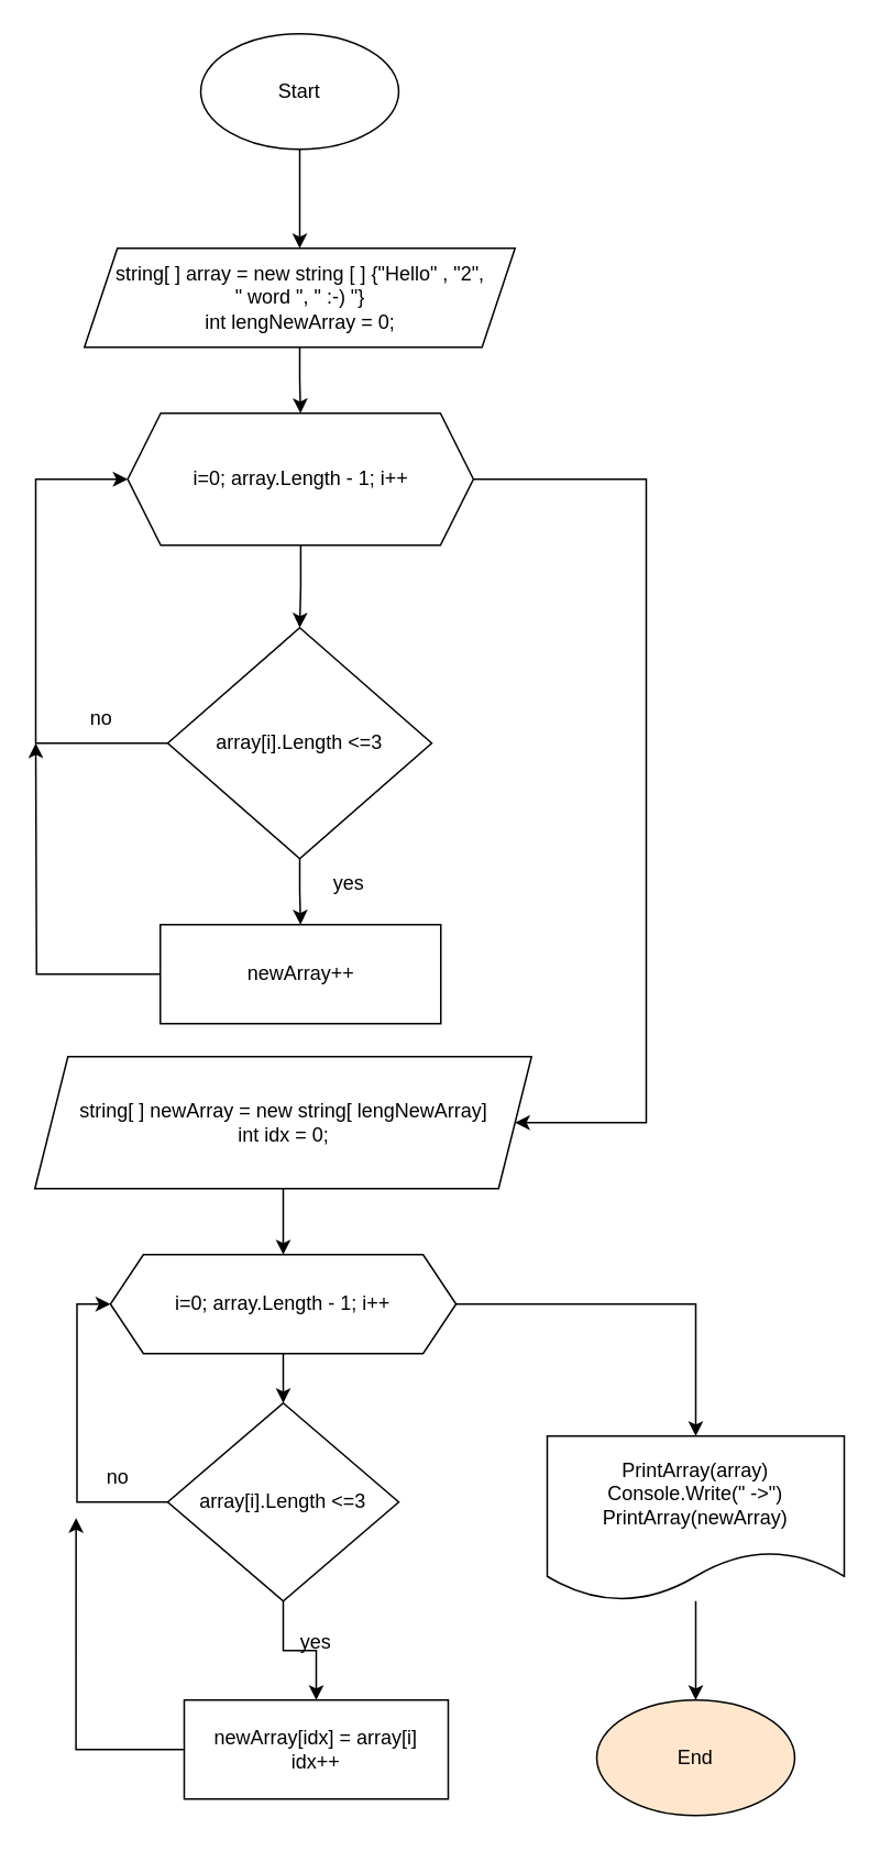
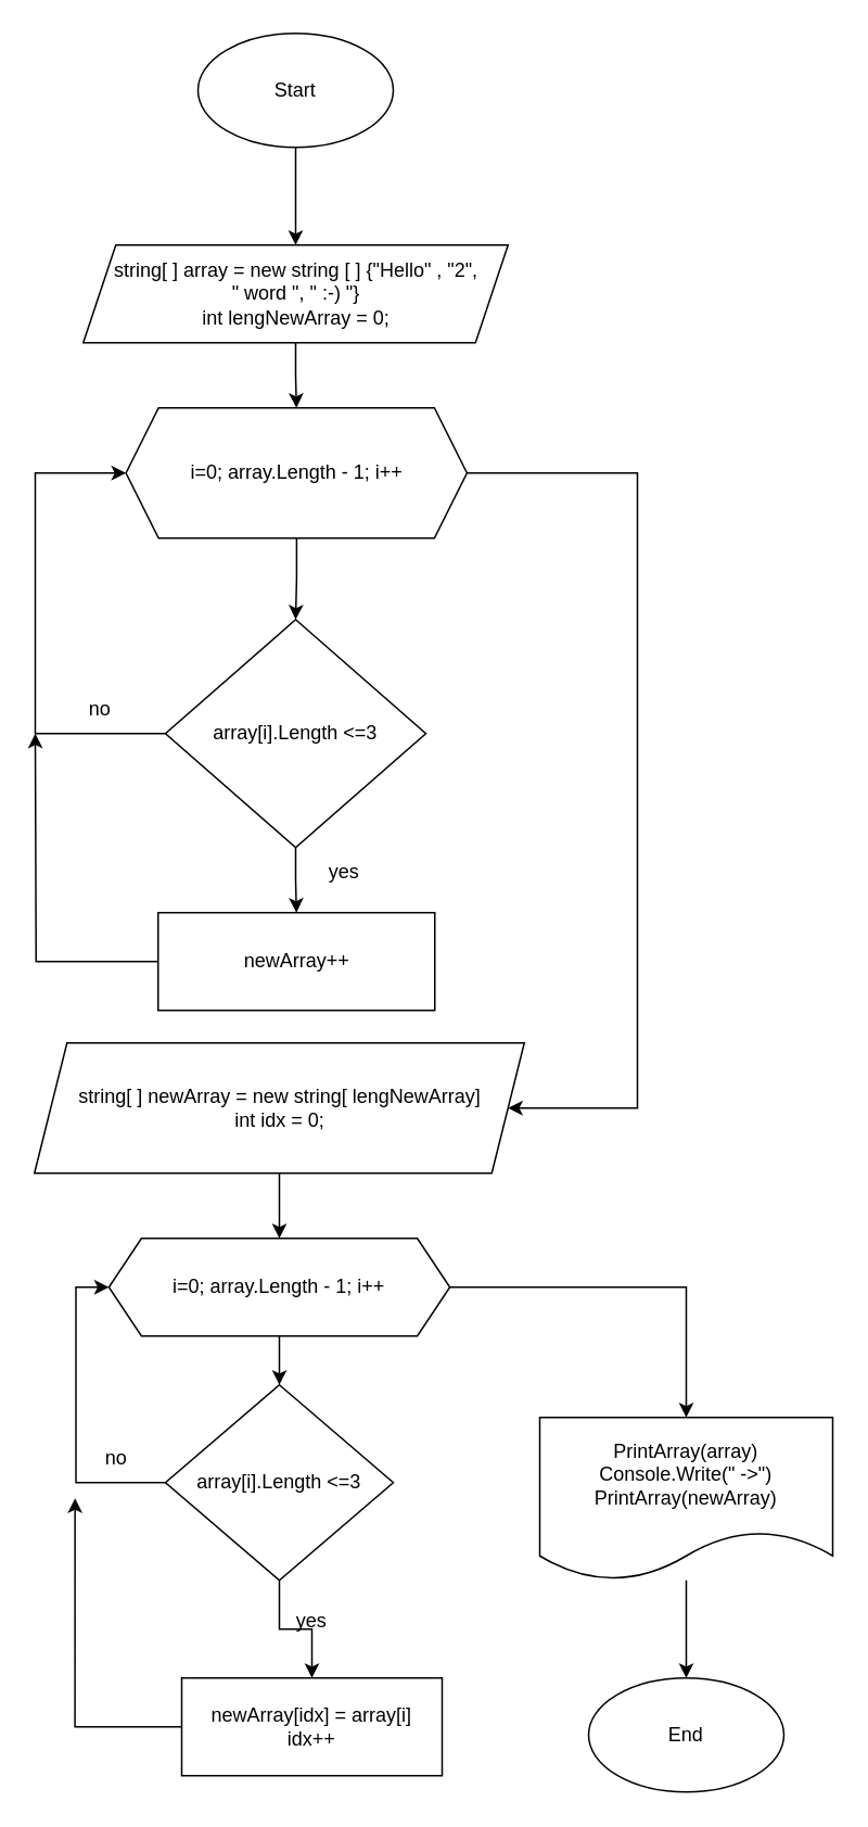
  <mxCell id="0" />
  <mxCell id="1" parent="0" />
  <mxCell id="2" style="edgeStyle=orthogonalEdgeStyle;rounded=0;orthogonalLoop=1;jettySize=auto;html=1;" edge="1" parent="1" source="3" target="5"><mxGeometry relative="1" as="geometry" /></mxCell>
  <mxCell id="3" value="Start" style="ellipse;whiteSpace=wrap;html=1;" vertex="1" parent="1"><mxGeometry x="121" y="20" width="120" height="70" as="geometry" /></mxCell>
  <mxCell id="4" style="edgeStyle=orthogonalEdgeStyle;rounded=0;orthogonalLoop=1;jettySize=auto;html=1;entryX=0.5;entryY=0;entryDx=0;entryDy=0;" edge="1" parent="1" source="5" target="8"><mxGeometry relative="1" as="geometry" /></mxCell>
  <mxCell id="5" value="string[ ] array = new string [ ] {&quot;Hello&quot; , &quot;2&quot;,&lt;br&gt;&quot; word &quot;, &quot; :-) &quot;}&lt;br&gt;int lengNewArray = 0;" style="shape=parallelogram;perimeter=parallelogramPerimeter;whiteSpace=wrap;html=1;fixedSize=1;" vertex="1" parent="1"><mxGeometry x="50.5" y="150" width="261" height="60" as="geometry" /></mxCell>
  <mxCell id="6" style="edgeStyle=orthogonalEdgeStyle;rounded=0;orthogonalLoop=1;jettySize=auto;html=1;entryX=0.5;entryY=0;entryDx=0;entryDy=0;" edge="1" parent="1" source="8" target="11"><mxGeometry relative="1" as="geometry" /></mxCell>
  <mxCell id="7" style="edgeStyle=orthogonalEdgeStyle;rounded=0;orthogonalLoop=1;jettySize=auto;html=1;entryX=1;entryY=0.5;entryDx=0;entryDy=0;" edge="1" parent="1" source="8" target="16"><mxGeometry relative="1" as="geometry"><Array as="points"><mxPoint x="391" y="290" /><mxPoint x="391" y="680" /></Array></mxGeometry></mxCell>
  <mxCell id="8" value="i=0; array.Length - 1; i++" style="shape=hexagon;perimeter=hexagonPerimeter2;whiteSpace=wrap;html=1;fixedSize=1;" vertex="1" parent="1"><mxGeometry x="76.75" y="250" width="209.5" height="80" as="geometry" /></mxCell>
  <mxCell id="9" style="edgeStyle=orthogonalEdgeStyle;rounded=0;orthogonalLoop=1;jettySize=auto;html=1;entryX=0;entryY=0.5;entryDx=0;entryDy=0;" edge="1" parent="1" source="11" target="8"><mxGeometry relative="1" as="geometry"><Array as="points"><mxPoint x="21" y="450" /><mxPoint x="21" y="290" /></Array></mxGeometry></mxCell>
  <mxCell id="10" style="edgeStyle=orthogonalEdgeStyle;rounded=0;orthogonalLoop=1;jettySize=auto;html=1;exitX=0.5;exitY=1;exitDx=0;exitDy=0;entryX=0.5;entryY=0;entryDx=0;entryDy=0;" edge="1" parent="1" source="11" target="14"><mxGeometry relative="1" as="geometry" /></mxCell>
  <mxCell id="11" value="array[i].Length &amp;lt;=3" style="rhombus;whiteSpace=wrap;html=1;" vertex="1" parent="1"><mxGeometry x="101" y="380" width="160" height="140" as="geometry" /></mxCell>
  <mxCell id="12" value="no" style="text;html=1;strokeColor=none;fillColor=none;align=center;verticalAlign=middle;whiteSpace=wrap;rounded=0;" vertex="1" parent="1"><mxGeometry x="31" y="420" width="60" height="30" as="geometry" /></mxCell>
  <mxCell id="13" style="edgeStyle=orthogonalEdgeStyle;rounded=0;orthogonalLoop=1;jettySize=auto;html=1;exitX=0;exitY=0.5;exitDx=0;exitDy=0;" edge="1" parent="1" source="14"><mxGeometry relative="1" as="geometry"><mxPoint x="21" y="450" as="targetPoint" /></mxGeometry></mxCell>
  <mxCell id="14" value="newArray++" style="rounded=0;whiteSpace=wrap;html=1;" vertex="1" parent="1"><mxGeometry x="96.5" y="560" width="170" height="60" as="geometry" /></mxCell>
  <mxCell id="15" style="edgeStyle=orthogonalEdgeStyle;rounded=0;orthogonalLoop=1;jettySize=auto;html=1;exitX=0.5;exitY=1;exitDx=0;exitDy=0;entryX=0.5;entryY=0;entryDx=0;entryDy=0;" edge="1" parent="1" source="16" target="20"><mxGeometry relative="1" as="geometry" /></mxCell>
  <mxCell id="16" value="string[ ] newArray = new string[ lengNewArray]&lt;br&gt;int idx = 0;" style="shape=parallelogram;perimeter=parallelogramPerimeter;whiteSpace=wrap;html=1;fixedSize=1;" vertex="1" parent="1"><mxGeometry x="20.5" y="640" width="301" height="80" as="geometry" /></mxCell>
  <mxCell id="17" value="yes" style="text;html=1;strokeColor=none;fillColor=none;align=center;verticalAlign=middle;whiteSpace=wrap;rounded=0;" vertex="1" parent="1"><mxGeometry x="181" y="520" width="60" height="30" as="geometry" /></mxCell>
  <mxCell id="18" style="edgeStyle=orthogonalEdgeStyle;rounded=0;orthogonalLoop=1;jettySize=auto;html=1;exitX=0.5;exitY=1;exitDx=0;exitDy=0;entryX=0.5;entryY=0;entryDx=0;entryDy=0;" edge="1" parent="1" source="20" target="23"><mxGeometry relative="1" as="geometry" /></mxCell>
  <mxCell id="19" style="edgeStyle=orthogonalEdgeStyle;rounded=0;orthogonalLoop=1;jettySize=auto;html=1;" edge="1" parent="1" source="20" target="29"><mxGeometry relative="1" as="geometry"><mxPoint x="441" y="910" as="targetPoint" /></mxGeometry></mxCell>
  <mxCell id="20" value="i=0; array.Length - 1; i++" style="shape=hexagon;perimeter=hexagonPerimeter2;whiteSpace=wrap;html=1;fixedSize=1;" vertex="1" parent="1"><mxGeometry x="66.25" y="760" width="209.5" height="60" as="geometry" /></mxCell>
  <mxCell id="21" style="edgeStyle=orthogonalEdgeStyle;rounded=0;orthogonalLoop=1;jettySize=auto;html=1;entryX=0;entryY=0.5;entryDx=0;entryDy=0;" edge="1" parent="1" source="23" target="20"><mxGeometry relative="1" as="geometry"><Array as="points"><mxPoint x="46" y="910" /><mxPoint x="46" y="790" /></Array></mxGeometry></mxCell>
  <mxCell id="22" style="edgeStyle=orthogonalEdgeStyle;rounded=0;orthogonalLoop=1;jettySize=auto;html=1;exitX=0.5;exitY=1;exitDx=0;exitDy=0;" edge="1" parent="1" source="23" target="26"><mxGeometry relative="1" as="geometry" /></mxCell>
  <mxCell id="23" value="array[i].Length &amp;lt;=3" style="rhombus;whiteSpace=wrap;html=1;" vertex="1" parent="1"><mxGeometry x="101" y="850" width="140" height="120" as="geometry" /></mxCell>
  <mxCell id="24" value="no" style="text;html=1;strokeColor=none;fillColor=none;align=center;verticalAlign=middle;whiteSpace=wrap;rounded=0;" vertex="1" parent="1"><mxGeometry x="41" y="880" width="60" height="30" as="geometry" /></mxCell>
  <mxCell id="25" style="edgeStyle=orthogonalEdgeStyle;rounded=0;orthogonalLoop=1;jettySize=auto;html=1;entryX=0.074;entryY=1.322;entryDx=0;entryDy=0;entryPerimeter=0;" edge="1" parent="1" source="26" target="24"><mxGeometry relative="1" as="geometry"><Array as="points"><mxPoint x="45" y="1060" /></Array></mxGeometry></mxCell>
  <mxCell id="26" value="newArray[idx] = array[i]&lt;br&gt;idx++" style="rounded=0;whiteSpace=wrap;html=1;" vertex="1" parent="1"><mxGeometry x="111" y="1030" width="160" height="60" as="geometry" /></mxCell>
  <mxCell id="27" value="yes" style="text;html=1;strokeColor=none;fillColor=none;align=center;verticalAlign=middle;whiteSpace=wrap;rounded=0;" vertex="1" parent="1"><mxGeometry x="161" y="980" width="60" height="30" as="geometry" /></mxCell>
  <mxCell id="28" style="edgeStyle=orthogonalEdgeStyle;rounded=0;orthogonalLoop=1;jettySize=auto;html=1;" edge="1" parent="1" source="29"><mxGeometry relative="1" as="geometry"><mxPoint x="421" y="1030" as="targetPoint" /></mxGeometry></mxCell>
  <mxCell id="29" value="PrintArray(array)&lt;br&gt;Console.Write(&quot; -&amp;gt;&quot;)&lt;br&gt;PrintArray(newArray)" style="shape=document;whiteSpace=wrap;html=1;boundedLbl=1;" vertex="1" parent="1"><mxGeometry x="331" y="870" width="180" height="100" as="geometry" /></mxCell>
- <mxCell id="30" value="End" style="ellipse;whiteSpace=wrap;html=1;fillColor=#ffe6cc;" vertex="1" parent="1"><mxGeometry x="361" y="1030" width="120" height="70" as="geometry" /></mxCell>
+ <mxCell id="30" value="End" style="ellipse;whiteSpace=wrap;html=1;" vertex="1" parent="1"><mxGeometry x="361" y="1030" width="120" height="70" as="geometry" /></mxCell>
